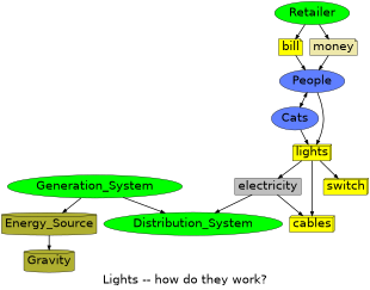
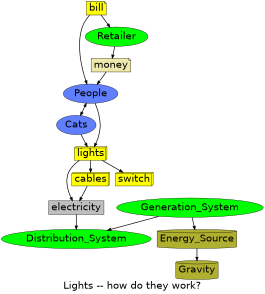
  digraph {
    compound=true
    fontname=helvetica
    fontsize=30
    label="Lights -- how do they work?"
    mclimit=10
    rankdir=TB
    splines=true
    node [fillcolor=yellow fontname=helvetica fontsize=30 shape=ellipse style=filled]
    edge [fontname=helvetica fontsize=30 penwidth=2]
    Cats [fillcolor="#5f7fff"]
    People [fillcolor="#5f7fff"]
    Generation_System [fillcolor=green]
    Distribution_System [fillcolor=green]
    Retailer [fillcolor=green]
    bill [shape=note]
    money [fillcolor=palegoldenrod shape=note]
    electricity [fillcolor=grey75 shape=rectangle]
    Energy_Source [fillcolor="#afaf30" shape=cylinder]
    Gravity [fillcolor="#afaf30" shape=cylinder]
    lights [shape=box3d]
    cables [shape=box3d]
    switch [shape=box3d]
    subgraph sub_1 {
      Cats
      People
    }
    subgraph sub_2 {
    }
    subgraph sub_3 {
      Generation_System
      Distribution_System
      Retailer
    }
    subgraph sub_4 {
    }
    subgraph sub_5 {
      bill
      money
    }
    subgraph sub_6 {
    }
    subgraph sub_7 {
      electricity
    }
    subgraph sub_8 {
    }
    subgraph sub_9 {
    }
    subgraph sub_10 {
    }
    subgraph sub_11 {
    }
    subgraph sub_12 {
    }
    subgraph sub_13 {
    }
    subgraph sub_14 {
    }
    subgraph sub_15 {
    }
    subgraph sub_16 {
    }
    subgraph sub_17 {
    }
    subgraph sub_18 {
      Energy_Source
      Gravity
    }
    subgraph sub_19 {
      lights
      cables
      switch
    }
    Cats -> lights
    People -> Cats [dir=both]
    People -> lights
    Generation_System -> Distribution_System
    Generation_System -> Energy_Source
    Retailer -> money
    bill -> People
-   Retailer -> bill
+   bill -> Retailer
    money -> People
    electricity -> Distribution_System
-   electricity -> cables
+   cables -> electricity
    Energy_Source -> Gravity
    lights -> electricity
    lights -> cables
    lights -> switch
  }
